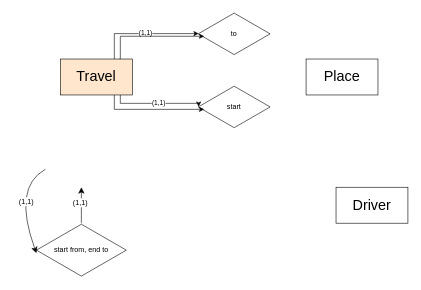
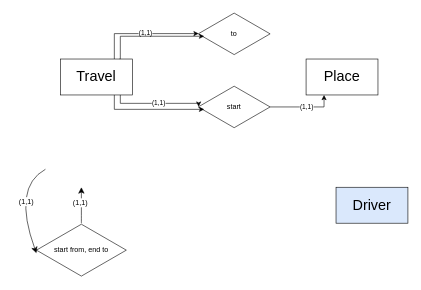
  <mxCell id="0" />
  <mxCell id="1" parent="0" />
  <mxCell id="2" style="edgeStyle=none;curved=1;rounded=0;orthogonalLoop=1;jettySize=auto;html=1;fontSize=12;startSize=8;endSize=8;" parent="1" source="4" edge="1"><mxGeometry relative="1" as="geometry"><mxPoint x="135" y="312" as="targetPoint" /></mxGeometry></mxCell>
  <mxCell id="3" value="(1,1)" style="edgeLabel;html=1;align=center;verticalAlign=middle;resizable=0;points=[];fontSize=12;" parent="2" vertex="1" connectable="0"><mxGeometry x="0.174" y="3" relative="1" as="geometry"><mxPoint as="offset" /></mxGeometry></mxCell>
  <mxCell id="4" value="start from, end to" style="html=1;whiteSpace=wrap;aspect=fixed;shape=isoRectangle;" parent="1" vertex="1"><mxGeometry x="60" y="372" width="150" height="90" as="geometry" /></mxCell>
  <mxCell id="5" style="edgeStyle=none;curved=1;rounded=0;orthogonalLoop=1;jettySize=auto;html=1;entryX=0;entryY=0.556;entryDx=0;entryDy=0;entryPerimeter=0;fontSize=12;startSize=8;endSize=8;exitX=0;exitY=0.5;exitDx=0;exitDy=0;" parent="1" target="4" edge="1"><mxGeometry relative="1" as="geometry"><Array as="points"><mxPoint x="20" y="312" /></Array><mxPoint x="75" y="282" as="sourcePoint" /></mxGeometry></mxCell>
  <mxCell id="6" value="&lt;span style=&quot;color: rgba(0, 0, 0, 0); font-family: monospace; font-size: 0px; text-align: start; background-color: rgb(251, 251, 251);&quot;&gt;%3CmxGraphModel%3E%3Croot%3E%3CmxCell%20id%3D%220%22%2F%3E%3CmxCell%20id%3D%221%22%20parent%3D%220%22%2F%3E%3CmxCell%20id%3D%222%22%20value%3D%22(1%2C1)%22%20style%3D%22edgeLabel%3Bhtml%3D1%3Balign%3Dcenter%3BverticalAlign%3Dmiddle%3Bresizable%3D0%3Bpoints%3D%5B%5D%3BfontSize%3D12%3B%22%20vertex%3D%221%22%20connectable%3D%220%22%20parent%3D%221%22%3E%3CmxGeometry%20x%3D%22422%22%20y%3D%22284.722%22%20as%3D%22geometry%22%2F%3E%3C%2FmxCell%3E%3C%2Froot%3E%3C%2FmxGraphModel%3E&lt;/span&gt;" style="edgeLabel;html=1;align=center;verticalAlign=middle;resizable=0;points=[];fontSize=12;" parent="5" vertex="1" connectable="0"><mxGeometry x="0.01" y="14" relative="1" as="geometry"><mxPoint as="offset" /></mxGeometry></mxCell>
  <mxCell id="7" value="(1,1)" style="edgeLabel;html=1;align=center;verticalAlign=middle;resizable=0;points=[];fontSize=12;" parent="5" vertex="1" connectable="0"><mxGeometry x="0.028" y="13" relative="1" as="geometry"><mxPoint as="offset" /></mxGeometry></mxCell>
- <mxCell id="8" value="&lt;font style=&quot;font-size: 24px;&quot;&gt;Travel&lt;/font&gt;" style="rounded=0;whiteSpace=wrap;html=1;fillColor=#ffe6cc;" vertex="1" parent="1"><mxGeometry x="100" y="98" width="120" height="60" as="geometry" /></mxCell>
+ <mxCell id="8" value="&lt;font style=&quot;font-size: 24px;&quot;&gt;Travel&lt;/font&gt;" style="rounded=0;whiteSpace=wrap;html=1;" vertex="1" parent="1"><mxGeometry x="100" y="98" width="120" height="60" as="geometry" /></mxCell>
  <mxCell id="9" value="&lt;font style=&quot;font-size: 24px;&quot;&gt;Place&lt;/font&gt;" style="rounded=0;whiteSpace=wrap;html=1;" vertex="1" parent="1"><mxGeometry x="510" y="98" width="120" height="60" as="geometry" /></mxCell>
- <mxCell id="10" value="&lt;font style=&quot;font-size: 24px;&quot;&gt;Driver&lt;/font&gt;" style="rounded=0;whiteSpace=wrap;html=1;" vertex="1" parent="1"><mxGeometry x="560" y="312" width="120" height="60" as="geometry" /></mxCell>
+ <mxCell id="10" value="&lt;font style=&quot;font-size: 24px;&quot;&gt;Driver&lt;/font&gt;" style="rounded=0;whiteSpace=wrap;html=1;fillColor=#dae8fc;" vertex="1" parent="1"><mxGeometry x="560" y="312" width="120" height="60" as="geometry" /></mxCell>
+ <mxCell id="11" style="edgeStyle=orthogonalEdgeStyle;rounded=0;orthogonalLoop=1;jettySize=auto;html=1;entryX=0.25;entryY=1;entryDx=0;entryDy=0;" edge="1" parent="1" source="13" target="9"><mxGeometry relative="1" as="geometry" /></mxCell>
+ <mxCell id="12" value="(1,1)" style="edgeLabel;html=1;align=center;verticalAlign=middle;resizable=0;points=[];" vertex="1" connectable="0" parent="11"><mxGeometry x="0.09" y="1" relative="1" as="geometry"><mxPoint as="offset" /></mxGeometry></mxCell>
  <mxCell id="13" value="start" style="html=1;whiteSpace=wrap;aspect=fixed;shape=isoRectangle;" vertex="1" parent="1"><mxGeometry x="330" y="142" width="120" height="72" as="geometry" /></mxCell>
  <mxCell id="14" style="edgeStyle=orthogonalEdgeStyle;rounded=0;orthogonalLoop=1;jettySize=auto;html=1;entryX=0.006;entryY=0.494;entryDx=0;entryDy=0;entryPerimeter=0;" edge="1" parent="1" source="8" target="13"><mxGeometry relative="1" as="geometry"><Array as="points"><mxPoint x="200" y="172" /><mxPoint x="331" y="172" /></Array></mxGeometry></mxCell>
  <mxCell id="15" value="(1,1)" style="edgeLabel;html=1;align=center;verticalAlign=middle;resizable=0;points=[];" vertex="1" connectable="0" parent="14"><mxGeometry x="0.03" y="1" relative="1" as="geometry"><mxPoint as="offset" /></mxGeometry></mxCell>
  <mxCell id="16" style="edgeStyle=orthogonalEdgeStyle;rounded=0;orthogonalLoop=1;jettySize=auto;html=1;entryX=0.083;entryY=0.556;entryDx=0;entryDy=0;entryPerimeter=0;exitX=0.75;exitY=1;exitDx=0;exitDy=0;" edge="1" parent="1" source="8" target="13"><mxGeometry relative="1" as="geometry"><mxPoint x="220" y="138" as="sourcePoint" /><mxPoint x="331" y="138" as="targetPoint" /><Array as="points"><mxPoint x="190" y="182" /></Array></mxGeometry></mxCell>
  <mxCell id="17" value="to" style="html=1;whiteSpace=wrap;aspect=fixed;shape=isoRectangle;" vertex="1" parent="1"><mxGeometry x="330" y="20" width="120" height="72" as="geometry" /></mxCell>
  <mxCell id="18" style="edgeStyle=orthogonalEdgeStyle;rounded=0;orthogonalLoop=1;jettySize=auto;html=1;entryX=0.006;entryY=0.494;entryDx=0;entryDy=0;entryPerimeter=0;exitX=0.75;exitY=0;exitDx=0;exitDy=0;" edge="1" parent="1" target="17" source="8"><mxGeometry relative="1" as="geometry"><mxPoint x="190" y="57" as="sourcePoint" /></mxGeometry></mxCell>
  <mxCell id="19" value="(1,1)" style="edgeLabel;html=1;align=center;verticalAlign=middle;resizable=0;points=[];" vertex="1" connectable="0" parent="18"><mxGeometry x="0.03" y="1" relative="1" as="geometry"><mxPoint as="offset" /></mxGeometry></mxCell>
  <mxCell id="20" style="edgeStyle=orthogonalEdgeStyle;rounded=0;orthogonalLoop=1;jettySize=auto;html=1;entryX=0.083;entryY=0.556;entryDx=0;entryDy=0;entryPerimeter=0;exitX=0.824;exitY=-0.005;exitDx=0;exitDy=0;exitPerimeter=0;" edge="1" parent="1" target="17" source="8"><mxGeometry relative="1" as="geometry"><mxPoint x="220" y="66" as="sourcePoint" /><mxPoint x="331" y="66" as="targetPoint" /><Array as="points"><mxPoint x="200" y="98" /><mxPoint x="200" y="60" /></Array></mxGeometry></mxCell>
